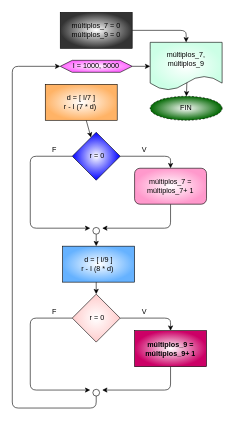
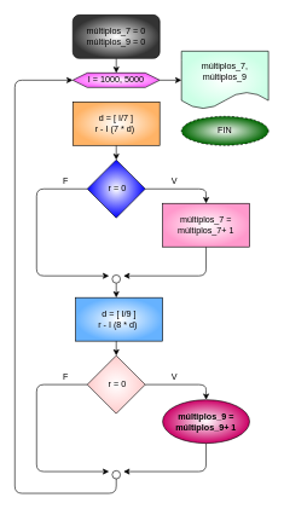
  <mxCell id="0" />
  <mxCell id="1" parent="0" />
- <mxCell id="3" value="" style="edgeStyle=none;html=1;" edge="1" parent="1" source="4" target="8"><mxGeometry relative="1" as="geometry"><Array as="points"><mxPoint x="310" y="50" /></Array></mxGeometry></mxCell>
- <mxCell id="4" value="múltiplos_7 = 0&lt;br&gt;múltiplos_9 = 0" style="whiteSpace=wrap;html=1;gradientColor=#333333;gradientDirection=radial;" vertex="1" parent="1"><mxGeometry x="100" y="20" width="120" height="60" as="geometry" /></mxCell>
+ <mxCell id="2" style="edgeStyle=none;html=1;exitX=0.5;exitY=1;exitDx=0;exitDy=0;entryX=0.5;entryY=0;entryDx=0;entryDy=0;" edge="1" parent="1" source="4" target="6"><mxGeometry relative="1" as="geometry" /></mxCell>
+ <mxCell id="4" value="múltiplos_7 = 0&lt;br&gt;múltiplos_9 = 0" style="whiteSpace=wrap;html=1;gradientColor=#333333;gradientDirection=radial;rounded=1;" vertex="1" parent="1"><mxGeometry x="100" y="20" width="120" height="60" as="geometry" /></mxCell>
  <mxCell id="5" value="" style="edgeStyle=none;html=1;" edge="1" parent="1" source="6" target="8"><mxGeometry relative="1" as="geometry" /></mxCell>
  <mxCell id="6" value="I = 1000, 5000" style="shape=hexagon;perimeter=hexagonPerimeter2;whiteSpace=wrap;html=1;fixedSize=1;gradientColor=#FF66FF;gradientDirection=radial;size=20;" vertex="1" parent="1"><mxGeometry x="100" y="100" width="120" height="20" as="geometry" /></mxCell>
- <mxCell id="7" value="" style="edgeStyle=none;html=1;exitX=0.51;exitY=0.83;exitDx=0;exitDy=0;exitPerimeter=0;" edge="1" parent="1" source="8" target="9"><mxGeometry relative="1" as="geometry" /></mxCell>
  <mxCell id="8" value="múltiplos_7, múltiplos_9" style="shape=document;whiteSpace=wrap;html=1;boundedLbl=1;gradientColor=#CCFFE6;gradientDirection=radial;" vertex="1" parent="1"><mxGeometry x="250" y="70" width="120" height="80" as="geometry" /></mxCell>
  <mxCell id="9" value="FIN" style="ellipse;whiteSpace=wrap;html=1;gradientColor=#006600;gradientDirection=radial;dashed=1;" vertex="1" parent="1"><mxGeometry x="250" y="160" width="120" height="40" as="geometry" /></mxCell>
  <mxCell id="10" value="" style="edgeStyle=none;html=1;" edge="1" parent="1" source="11" target="14"><mxGeometry relative="1" as="geometry" /></mxCell>
- <mxCell id="11" value="d = [ I/7 ]&lt;br&gt;r - I (7 * d)&amp;nbsp;" style="whiteSpace=wrap;html=1;gradientColor=#FFB366;gradientDirection=radial;" vertex="1" parent="1"><mxGeometry x="75" y="140" width="120" height="60" as="geometry" /></mxCell>
+ <mxCell id="11" value="d = [ I/7 ]&lt;br&gt;r - I (7 * d)&amp;nbsp;" style="whiteSpace=wrap;html=1;gradientColor=#FFB366;gradientDirection=radial;" vertex="1" parent="1"><mxGeometry x="100" y="140" width="120" height="60" as="geometry" /></mxCell>
  <mxCell id="12" value="" style="edgeStyle=none;html=1;" edge="1" parent="1" source="14" target="16"><mxGeometry relative="1" as="geometry"><Array as="points"><mxPoint x="284" y="260" /></Array></mxGeometry></mxCell>
  <mxCell id="13" value="" style="edgeStyle=none;html=1;" edge="1" parent="1" source="14"><mxGeometry relative="1" as="geometry"><mxPoint x="150" y="380" as="targetPoint" /><Array as="points"><mxPoint x="50" y="260" /><mxPoint x="50" y="380" /></Array></mxGeometry></mxCell>
  <mxCell id="14" value="&amp;nbsp;r = 0" style="rhombus;whiteSpace=wrap;html=1;gradientColor=#0000FF;gradientDirection=radial;" vertex="1" parent="1"><mxGeometry x="120" y="220" width="80" height="80" as="geometry" /></mxCell>
  <mxCell id="15" style="edgeStyle=none;html=1;exitX=0.5;exitY=1;exitDx=0;exitDy=0;" edge="1" parent="1" source="16"><mxGeometry relative="1" as="geometry"><mxPoint x="170" y="380" as="targetPoint" /><Array as="points"><mxPoint x="284" y="380" /></Array></mxGeometry></mxCell>
- <mxCell id="16" value="múltiplos_7 = múltiplos_7+ 1" style="whiteSpace=wrap;html=1;gradientColor=#FF99CC;gradientDirection=radial;rounded=1;" vertex="1" parent="1"><mxGeometry x="224" y="280" width="120" height="60" as="geometry" /></mxCell>
+ <mxCell id="16" value="múltiplos_7 = múltiplos_7+ 1" style="whiteSpace=wrap;html=1;gradientColor=#FF99CC;gradientDirection=radial;" vertex="1" parent="1"><mxGeometry x="224" y="280" width="120" height="60" as="geometry" /></mxCell>
  <mxCell id="17" value="V" style="text;html=1;align=center;verticalAlign=middle;resizable=0;points=[];autosize=1;strokeColor=none;fillColor=none;" vertex="1" parent="1"><mxGeometry x="230" y="240" width="20" height="20" as="geometry" /></mxCell>
  <mxCell id="18" value="d = [ I/9 ]&lt;br&gt;r - I (8 * d)&amp;nbsp;" style="whiteSpace=wrap;html=1;gradientColor=#66B2FF;gradientDirection=radial;" vertex="1" parent="1"><mxGeometry x="104" y="410" width="120" height="60" as="geometry" /></mxCell>
  <mxCell id="19" value="F" style="text;html=1;align=center;verticalAlign=middle;resizable=0;points=[];autosize=1;strokeColor=none;fillColor=none;" vertex="1" parent="1"><mxGeometry x="80" y="240" width="20" height="20" as="geometry" /></mxCell>
  <mxCell id="20" style="edgeStyle=none;html=1;exitX=0.5;exitY=1;exitDx=0;exitDy=0;" edge="1" parent="1" source="21"><mxGeometry relative="1" as="geometry"><mxPoint x="160" y="410" as="targetPoint" /></mxGeometry></mxCell>
  <mxCell id="21" value="" style="ellipse;whiteSpace=wrap;html=1;aspect=fixed;" vertex="1" parent="1"><mxGeometry x="154.38" y="378.75" width="11.25" height="11.25" as="geometry" /></mxCell>
  <mxCell id="22" value="" style="edgeStyle=none;html=1;" edge="1" parent="1" target="25"><mxGeometry relative="1" as="geometry"><mxPoint x="160" y="470" as="sourcePoint" /></mxGeometry></mxCell>
  <mxCell id="23" value="" style="edgeStyle=none;html=1;" edge="1" parent="1" source="25" target="27"><mxGeometry relative="1" as="geometry"><Array as="points"><mxPoint x="284" y="530" /></Array></mxGeometry></mxCell>
  <mxCell id="24" value="" style="edgeStyle=none;html=1;" edge="1" parent="1" source="25"><mxGeometry relative="1" as="geometry"><mxPoint x="150" y="650" as="targetPoint" /><Array as="points"><mxPoint x="50" y="530" /><mxPoint x="50" y="650" /></Array></mxGeometry></mxCell>
  <mxCell id="25" value="&amp;nbsp;r = 0" style="rhombus;whiteSpace=wrap;html=1;gradientColor=#FFCCCC;gradientDirection=radial;" vertex="1" parent="1"><mxGeometry x="120" y="490" width="80" height="80" as="geometry" /></mxCell>
  <mxCell id="26" style="edgeStyle=none;html=1;exitX=0.5;exitY=1;exitDx=0;exitDy=0;" edge="1" parent="1" source="27"><mxGeometry relative="1" as="geometry"><mxPoint x="170" y="650" as="targetPoint" /><Array as="points"><mxPoint x="284" y="650" /></Array></mxGeometry></mxCell>
- <mxCell id="27" value="múltiplos_9 = múltiplos_9+ 1" style="whiteSpace=wrap;html=1;gradientColor=#CC0066;gradientDirection=radial;fontStyle=1" vertex="1" parent="1"><mxGeometry x="224" y="551" width="120" height="60" as="geometry" /></mxCell>
+ <mxCell id="27" value="múltiplos_9 = múltiplos_9+ 1" style="ellipse;whiteSpace=wrap;html=1;gradientColor=#CC0066;gradientDirection=radial;fontStyle=1;" vertex="1" parent="1"><mxGeometry x="224" y="551" width="120" height="60" as="geometry" /></mxCell>
  <mxCell id="28" value="V" style="text;html=1;align=center;verticalAlign=middle;resizable=0;points=[];autosize=1;strokeColor=none;fillColor=none;" vertex="1" parent="1"><mxGeometry x="230" y="510" width="20" height="20" as="geometry" /></mxCell>
  <mxCell id="29" value="F" style="text;html=1;align=center;verticalAlign=middle;resizable=0;points=[];autosize=1;strokeColor=none;fillColor=none;" vertex="1" parent="1"><mxGeometry x="80" y="510" width="20" height="20" as="geometry" /></mxCell>
  <mxCell id="30" style="edgeStyle=none;html=1;exitX=0.5;exitY=1;exitDx=0;exitDy=0;entryX=0;entryY=0.5;entryDx=0;entryDy=0;" edge="1" parent="1" source="31" target="6"><mxGeometry relative="1" as="geometry"><mxPoint x="80" y="160" as="targetPoint" /><Array as="points"><mxPoint x="160" y="680" /><mxPoint x="20" y="680" /><mxPoint x="20" y="110" /></Array></mxGeometry></mxCell>
  <mxCell id="31" value="" style="ellipse;whiteSpace=wrap;html=1;aspect=fixed;" vertex="1" parent="1"><mxGeometry x="154.38" y="648.75" width="11.25" height="11.25" as="geometry" /></mxCell>
